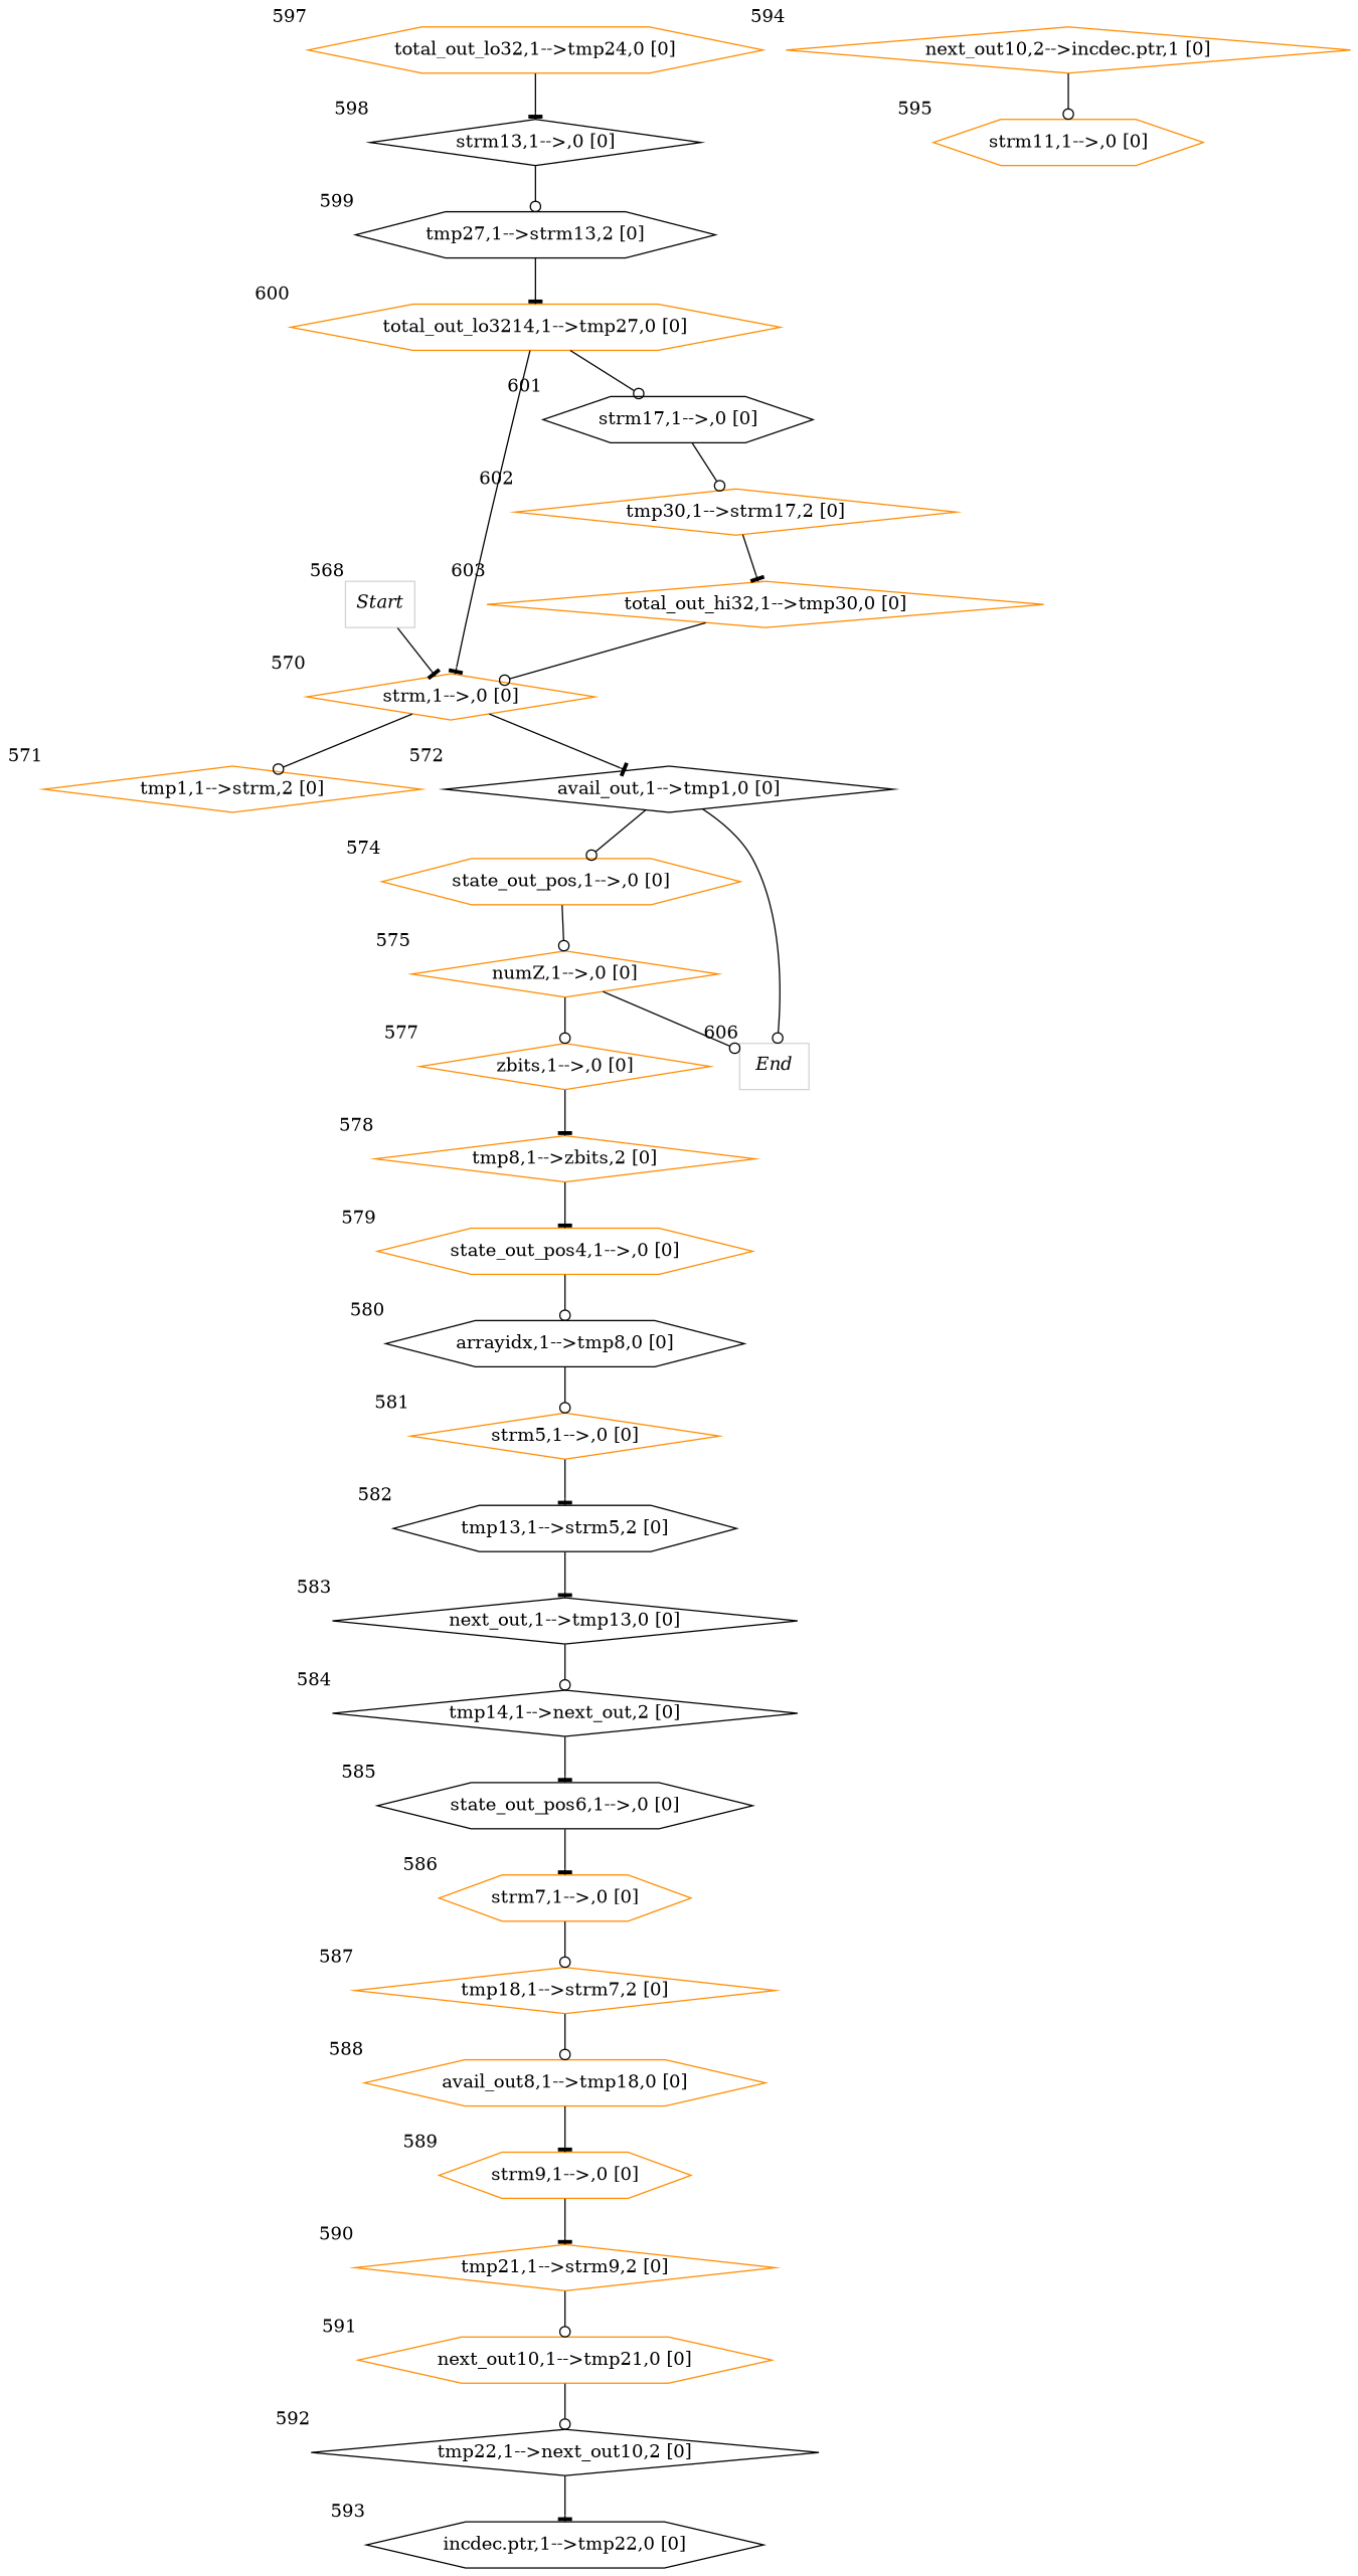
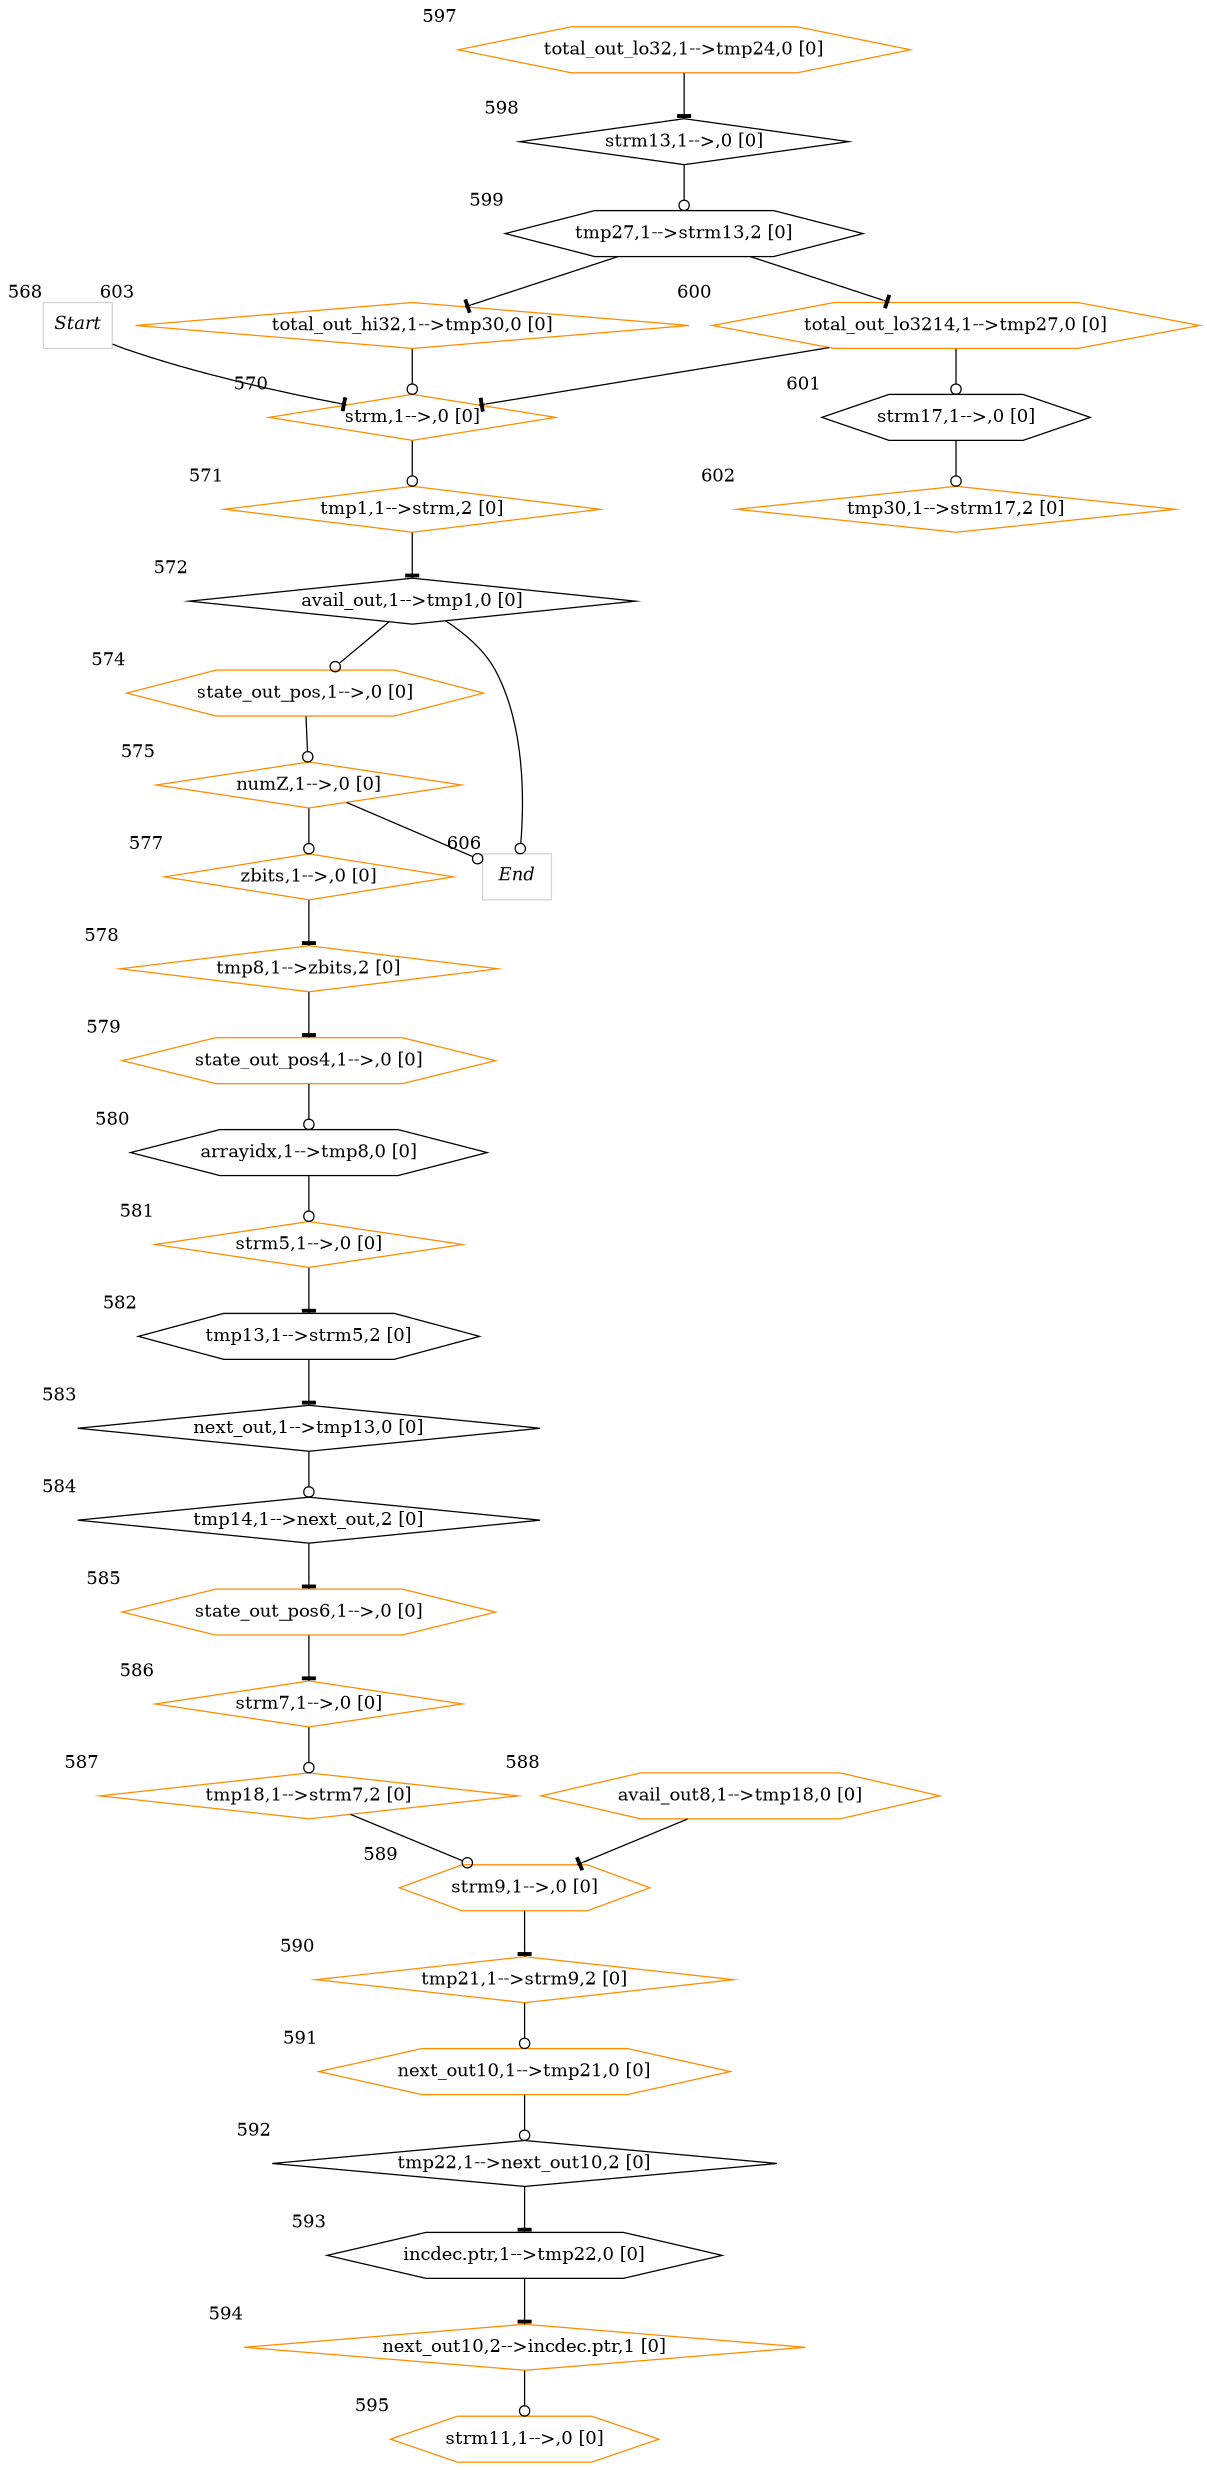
  digraph {
    node [color=darkorange fontcolor=black shape=diamond]
    edge [arrowhead=odot]
    n1 [color=lightgray label=<<I>Start</I>> shape=box xlabel=568]
    n2 [label="strm,1-->,0 [0]\n" xlabel=570]
    n3 [label="tmp1,1-->strm,2 [0]\n" xlabel=571]
    n4 [color=black label="avail_out,1-->tmp1,0 [0]\n" xlabel=572]
    n5 [label="state_out_pos,1-->,0 [0]\n" shape=hexagon xlabel=574]
    n6 [color=lightgray label=<<I>End</I>> shape=box xlabel=606]
    n7 [label="numZ,1-->,0 [0]\n" xlabel=575]
    n8 [label="zbits,1-->,0 [0]\n" xlabel=577]
    n9 [label="tmp8,1-->zbits,2 [0]\n" xlabel=578]
    n10 [label="state_out_pos4,1-->,0 [0]\n" shape=hexagon xlabel=579]
    n11 [color=black label="arrayidx,1-->tmp8,0 [0]\n" shape=hexagon xlabel=580]
    n12 [label="strm5,1-->,0 [0]\n" xlabel=581]
    n13 [color=black label="tmp13,1-->strm5,2 [0]\n" shape=hexagon xlabel=582]
    n14 [color=black label="next_out,1-->tmp13,0 [0]\n" xlabel=583]
    n15 [color=black label="tmp14,1-->next_out,2 [0]\n" xlabel=584]
-   n16 [color=black label="state_out_pos6,1-->,0 [0]\n" shape=hexagon xlabel=585]
-   n17 [label="strm7,1-->,0 [0]\n" shape=hexagon xlabel=586]
+   n16 [label="state_out_pos6,1-->,0 [0]\n" shape=hexagon xlabel=585]
+   n17 [label="strm7,1-->,0 [0]\n" xlabel=586]
    n18 [label="tmp18,1-->strm7,2 [0]\n" xlabel=587]
    n19 [label="avail_out8,1-->tmp18,0 [0]\n" shape=hexagon xlabel=588]
    n20 [label="strm9,1-->,0 [0]\n" shape=hexagon xlabel=589]
    n21 [label="tmp21,1-->strm9,2 [0]\n" xlabel=590]
    n22 [label="next_out10,1-->tmp21,0 [0]\n" shape=hexagon xlabel=591]
    n23 [color=black label="tmp22,1-->next_out10,2 [0]\n" xlabel=592]
    n24 [color=black label="incdec.ptr,1-->tmp22,0 [0]\n" shape=hexagon xlabel=593]
    n25 [label="next_out10,2-->incdec.ptr,1 [0]\n" xlabel=594]
    n26 [label="strm11,1-->,0 [0]\n" shape=hexagon xlabel=595]
    n27 [label="total_out_lo32,1-->tmp24,0 [0]\n" shape=hexagon xlabel=597]
    n28 [color=black label="strm13,1-->,0 [0]\n" xlabel=598]
    n29 [color=black label="tmp27,1-->strm13,2 [0]\n" shape=hexagon xlabel=599]
    n30 [label="total_out_lo3214,1-->tmp27,0 [0]\n" shape=hexagon xlabel=600]
    n31 [color=black label="strm17,1-->,0 [0]\n" shape=hexagon xlabel=601]
    n32 [label="tmp30,1-->strm17,2 [0]\n" xlabel=602]
    n33 [label="total_out_hi32,1-->tmp30,0 [0]\n" xlabel=603]
    n1 -> n2 [arrowhead=tee]
    n2 -> n3
-   n2 -> n4 [arrowhead=tee]
+   n3 -> n4 [arrowhead=tee]
    n4 -> n5
    n4 -> n6
    n5 -> n7
    n7 -> n6
    n7 -> n8
    n8 -> n9 [arrowhead=tee]
    n9 -> n10 [arrowhead=tee]
    n10 -> n11
    n11 -> n12
    n12 -> n13 [arrowhead=tee]
    n13 -> n14 [arrowhead=tee]
    n14 -> n15
    n15 -> n16 [arrowhead=tee]
    n16 -> n17 [arrowhead=tee]
    n17 -> n18
-   n18 -> n19
+   n18 -> n20
    n19 -> n20 [arrowhead=tee]
    n20 -> n21 [arrowhead=tee]
    n21 -> n22
    n22 -> n23
    n23 -> n24 [arrowhead=tee]
+   n24 -> n25 [arrowhead=tee]
    n25 -> n26
    n27 -> n28 [arrowhead=tee]
    n28 -> n29
    n29 -> n30 [arrowhead=tee]
    n30 -> n2 [arrowhead=tee]
    n30 -> n31
    n31 -> n32
-   n32 -> n33 [arrowhead=tee]
+   n29 -> n33 [arrowhead=tee]
    n33 -> n2
  }
